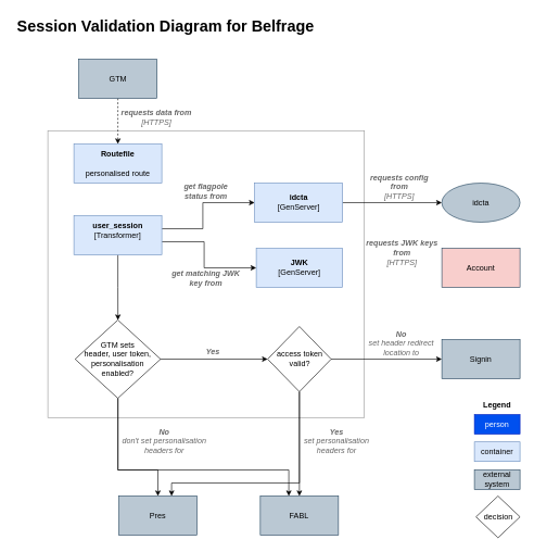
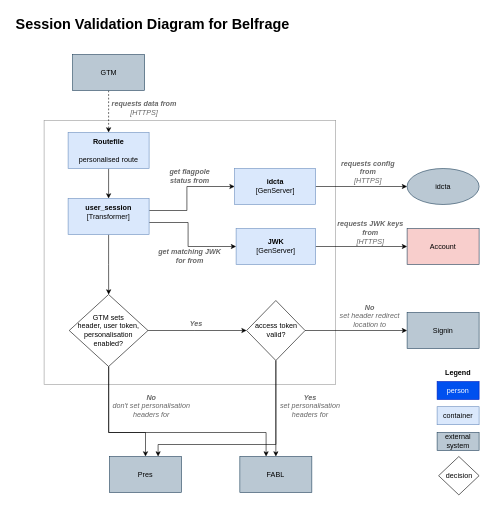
  <mxCell id="0" />
  <mxCell id="1" parent="0" />
  <mxCell id="2" value="" style="rounded=0;whiteSpace=wrap;html=1;fillColor=none;strokeColor=#999999;" parent="1" vertex="1"><mxGeometry x="73" y="200" width="486" height="440" as="geometry" /></mxCell>
  <mxCell id="3" value="&lt;h1&gt;Session Validation Diagram for Belfrage&lt;/h1&gt;&lt;p&gt;&lt;br&gt;&lt;/p&gt;" style="text;html=1;strokeColor=none;fillColor=none;spacing=5;spacingTop=-20;whiteSpace=wrap;overflow=hidden;rounded=0;" parent="1" vertex="1"><mxGeometry x="20.5" y="20" width="505" height="100" as="geometry" /></mxCell>
  <mxCell id="4" value="idcta" style="ellipse;whiteSpace=wrap;html=1;fillColor=#bac8d3;strokeColor=#23445d;" parent="1" vertex="1"><mxGeometry x="678" y="280" width="120" height="60" as="geometry" /></mxCell>
  <mxCell id="5" value="Account" style="rounded=0;whiteSpace=wrap;html=1;fillColor=#f8cecc;strokeColor=#23445d;" parent="1" vertex="1"><mxGeometry x="678" y="380" width="120" height="60" as="geometry" /></mxCell>
  <mxCell id="6" value="&lt;font color=&quot;#666666&quot;&gt;&lt;i&gt;&lt;b&gt;requests JWK keys from&lt;/b&gt;&lt;br&gt;[HTTPS]&lt;/i&gt;&lt;/font&gt;" style="text;html=1;strokeColor=none;fillColor=none;align=center;verticalAlign=middle;whiteSpace=wrap;rounded=0;" parent="1" vertex="1"><mxGeometry x="552" y="377" width="130" height="20" as="geometry" /></mxCell>
  <mxCell id="7" value="&lt;font color=&quot;#666666&quot;&gt;&lt;i&gt;&lt;b&gt;requests config from&lt;/b&gt;&lt;br&gt;[HTTPS]&lt;/i&gt;&lt;/font&gt;" style="text;html=1;strokeColor=none;fillColor=none;align=center;verticalAlign=middle;whiteSpace=wrap;rounded=0;" parent="1" vertex="1"><mxGeometry x="560.25" y="276" width="106" height="20" as="geometry" /></mxCell>
  <mxCell id="8" value="&lt;font color=&quot;#666666&quot;&gt;&lt;i&gt;&lt;b&gt;requests data from&lt;/b&gt;&lt;br&gt;[HTTPS]&lt;/i&gt;&lt;/font&gt;" style="text;html=1;strokeColor=none;fillColor=none;align=center;verticalAlign=middle;whiteSpace=wrap;rounded=0;" parent="1" vertex="1"><mxGeometry x="175" y="169" width="130" height="20" as="geometry" /></mxCell>
  <mxCell id="9" style="edgeStyle=orthogonalEdgeStyle;rounded=0;orthogonalLoop=1;jettySize=auto;html=1;dashed=1;" parent="1" source="43" target="14" edge="1"><mxGeometry relative="1" as="geometry"><Array as="points" /><mxPoint x="269" y="220" as="targetPoint" /><mxPoint x="180.51" y="150" as="sourcePoint" /></mxGeometry></mxCell>
  <mxCell id="10" value="Signin" style="rounded=0;whiteSpace=wrap;html=1;fillColor=#bac8d3;strokeColor=#23445d;" parent="1" vertex="1"><mxGeometry x="678" y="520" width="120" height="60" as="geometry" /></mxCell>
  <mxCell id="11" value="Pres" style="rounded=0;whiteSpace=wrap;html=1;fillColor=#bac8d3;strokeColor=#23445d;" parent="1" vertex="1"><mxGeometry x="182" y="760" width="120" height="60" as="geometry" /></mxCell>
  <mxCell id="12" value="FABL" style="rounded=0;whiteSpace=wrap;html=1;fillColor=#bac8d3;strokeColor=#23445d;" parent="1" vertex="1"><mxGeometry x="399.25" y="760" width="120" height="60" as="geometry" /></mxCell>
+ <mxCell id="13" style="edgeStyle=orthogonalEdgeStyle;rounded=0;orthogonalLoop=1;jettySize=auto;html=1;" parent="1" source="14" target="20" edge="1"><mxGeometry relative="1" as="geometry" /></mxCell>
  <mxCell id="14" value="&lt;b&gt;Routefile&lt;/b&gt;&lt;br&gt;&lt;br&gt;personalised route" style="rounded=0;whiteSpace=wrap;html=1;fillColor=#dae8fc;strokeColor=#6c8ebf;" parent="1" vertex="1"><mxGeometry x="113" y="220" width="135" height="60" as="geometry" /></mxCell>
+ <mxCell id="15" style="edgeStyle=orthogonalEdgeStyle;rounded=0;orthogonalLoop=1;jettySize=auto;html=1;entryX=0;entryY=0.5;entryDx=0;entryDy=0;" parent="1" source="16" target="5" edge="1"><mxGeometry relative="1" as="geometry" /></mxCell>
  <mxCell id="16" value="&lt;b&gt;JWK&lt;br&gt;&lt;/b&gt;[GenServer]&lt;b&gt;&lt;br&gt;&lt;/b&gt;" style="rounded=0;whiteSpace=wrap;html=1;fillColor=#dae8fc;strokeColor=#6c8ebf;" parent="1" vertex="1"><mxGeometry x="393" y="380" width="132.5" height="60" as="geometry" /></mxCell>
  <mxCell id="17" style="edgeStyle=orthogonalEdgeStyle;rounded=0;orthogonalLoop=1;jettySize=auto;html=1;" parent="1" source="20" target="22" edge="1"><mxGeometry relative="1" as="geometry"><Array as="points"><mxPoint x="311" y="350" /><mxPoint x="311" y="310" /></Array></mxGeometry></mxCell>
  <mxCell id="18" style="edgeStyle=orthogonalEdgeStyle;rounded=0;orthogonalLoop=1;jettySize=auto;html=1;" parent="1" source="20" target="16" edge="1"><mxGeometry relative="1" as="geometry"><mxPoint x="393" y="440" as="targetPoint" /><Array as="points"><mxPoint x="313" y="370" /><mxPoint x="313" y="410" /></Array></mxGeometry></mxCell>
  <mxCell id="19" style="edgeStyle=orthogonalEdgeStyle;rounded=0;orthogonalLoop=1;jettySize=auto;html=1;" parent="1" source="20" target="34" edge="1"><mxGeometry relative="1" as="geometry" /></mxCell>
  <mxCell id="20" value="&lt;b&gt;user_session&lt;br&gt;&lt;/b&gt;[Transformer]&lt;br&gt;&amp;nbsp;&lt;br&gt;" style="rounded=0;whiteSpace=wrap;html=1;fillColor=#dae8fc;strokeColor=#6c8ebf;" parent="1" vertex="1"><mxGeometry x="113" y="330" width="135" height="60" as="geometry" /></mxCell>
  <mxCell id="21" style="edgeStyle=orthogonalEdgeStyle;rounded=0;orthogonalLoop=1;jettySize=auto;html=1;entryX=0;entryY=0.5;entryDx=0;entryDy=0;" parent="1" source="22" target="4" edge="1"><mxGeometry relative="1" as="geometry" /></mxCell>
  <mxCell id="22" value="&lt;b&gt;idcta&lt;/b&gt;&lt;br&gt;[GenServer]" style="rounded=0;whiteSpace=wrap;html=1;fillColor=#dae8fc;strokeColor=#6c8ebf;" parent="1" vertex="1"><mxGeometry x="390.5" y="280" width="135" height="60" as="geometry" /></mxCell>
  <mxCell id="23" value="&lt;font color=&quot;#666666&quot;&gt;&lt;i&gt;&lt;b&gt;get flagpole&lt;br&gt;status&amp;nbsp;from&lt;/b&gt;&lt;br&gt;&lt;/i&gt;&lt;/font&gt;" style="text;html=1;strokeColor=none;fillColor=none;align=center;verticalAlign=middle;whiteSpace=wrap;rounded=0;" parent="1" vertex="1"><mxGeometry x="251" y="282" width="130" height="20" as="geometry" /></mxCell>
- <mxCell id="24" value="&lt;font color=&quot;#666666&quot;&gt;&lt;i&gt;&lt;b&gt;get matching JWK&lt;br&gt;key from&lt;/b&gt;&lt;br&gt;&lt;/i&gt;&lt;/font&gt;" style="text;html=1;strokeColor=none;fillColor=none;align=center;verticalAlign=middle;whiteSpace=wrap;rounded=0;" parent="1" vertex="1"><mxGeometry x="251" y="416" width="130" height="20" as="geometry" /></mxCell>
+ <mxCell id="24" value="&lt;font color=&quot;#666666&quot;&gt;&lt;i&gt;&lt;b&gt;get matching JWK&lt;br&gt;for from&lt;/b&gt;&lt;br&gt;&lt;/i&gt;&lt;/font&gt;" style="text;html=1;strokeColor=none;fillColor=none;align=center;verticalAlign=middle;whiteSpace=wrap;rounded=0;" parent="1" vertex="1"><mxGeometry x="251" y="416" width="130" height="20" as="geometry" /></mxCell>
  <mxCell id="25" value="&lt;font color=&quot;#666666&quot;&gt;&lt;i&gt;&lt;b&gt;No&lt;/b&gt;&lt;br&gt;set header redirect location to&lt;br&gt;&lt;/i&gt;&lt;/font&gt;" style="text;html=1;strokeColor=none;fillColor=none;align=center;verticalAlign=middle;whiteSpace=wrap;rounded=0;" parent="1" vertex="1"><mxGeometry x="549.25" y="516" width="133.75" height="20" as="geometry" /></mxCell>
  <mxCell id="26" value="&lt;font color=&quot;#666666&quot;&gt;&lt;i&gt;&lt;b&gt;Yes&lt;/b&gt;&lt;br&gt;set personalisation headers for&lt;br&gt;&lt;/i&gt;&lt;/font&gt;" style="text;html=1;strokeColor=none;fillColor=none;align=center;verticalAlign=middle;whiteSpace=wrap;rounded=0;" parent="1" vertex="1"><mxGeometry x="461" y="666" width="111" height="20" as="geometry" /></mxCell>
  <mxCell id="27" style="edgeStyle=orthogonalEdgeStyle;rounded=0;orthogonalLoop=1;jettySize=auto;html=1;entryX=0;entryY=0.5;entryDx=0;entryDy=0;" parent="1" source="30" target="10" edge="1"><mxGeometry relative="1" as="geometry" /></mxCell>
  <mxCell id="28" style="edgeStyle=orthogonalEdgeStyle;rounded=0;orthogonalLoop=1;jettySize=auto;html=1;" parent="1" source="30" target="11" edge="1"><mxGeometry relative="1" as="geometry"><Array as="points"><mxPoint x="459" y="740" /><mxPoint x="263" y="740" /></Array></mxGeometry></mxCell>
  <mxCell id="29" style="edgeStyle=orthogonalEdgeStyle;rounded=0;orthogonalLoop=1;jettySize=auto;html=1;" parent="1" source="30" target="12" edge="1"><mxGeometry relative="1" as="geometry"><Array as="points"><mxPoint x="459" y="800" /><mxPoint x="459" y="800" /></Array></mxGeometry></mxCell>
  <mxCell id="30" value="access token valid?" style="rhombus;whiteSpace=wrap;html=1;" parent="1" vertex="1"><mxGeometry x="410.5" y="500" width="97.5" height="100" as="geometry" /></mxCell>
  <mxCell id="31" style="edgeStyle=orthogonalEdgeStyle;rounded=0;orthogonalLoop=1;jettySize=auto;html=1;" parent="1" source="34" target="30" edge="1"><mxGeometry relative="1" as="geometry"><Array as="points"><mxPoint x="323" y="550" /><mxPoint x="323" y="550" /></Array></mxGeometry></mxCell>
  <mxCell id="32" style="edgeStyle=orthogonalEdgeStyle;rounded=0;orthogonalLoop=1;jettySize=auto;html=1;" parent="1" source="34" target="11" edge="1"><mxGeometry relative="1" as="geometry"><Array as="points"><mxPoint x="181" y="720" /><mxPoint x="242" y="720" /></Array></mxGeometry></mxCell>
  <mxCell id="33" style="edgeStyle=orthogonalEdgeStyle;rounded=0;orthogonalLoop=1;jettySize=auto;html=1;" parent="1" source="34" target="12" edge="1"><mxGeometry relative="1" as="geometry"><Array as="points"><mxPoint x="181" y="720" /><mxPoint x="443" y="720" /></Array></mxGeometry></mxCell>
  <mxCell id="34" value="GTM sets&lt;br&gt;header, user token,&lt;br&gt;personalisation&lt;br&gt;enabled?" style="rhombus;whiteSpace=wrap;html=1;" parent="1" vertex="1"><mxGeometry x="114.89" y="490" width="131.25" height="120" as="geometry" /></mxCell>
  <mxCell id="35" value="&lt;font color=&quot;#666666&quot;&gt;&lt;i&gt;&lt;b&gt;No&lt;/b&gt;&lt;br&gt;don't set personalisation&lt;br&gt;headers for&lt;br&gt;&lt;/i&gt;&lt;/font&gt;" style="text;html=1;strokeColor=none;fillColor=none;align=center;verticalAlign=middle;whiteSpace=wrap;rounded=0;" parent="1" vertex="1"><mxGeometry x="182" y="666" width="140" height="20" as="geometry" /></mxCell>
  <mxCell id="36" value="&lt;font color=&quot;#666666&quot;&gt;&lt;i&gt;&lt;b&gt;Yes&lt;/b&gt;&lt;br&gt;&lt;/i&gt;&lt;/font&gt;" style="text;html=1;strokeColor=none;fillColor=none;align=center;verticalAlign=middle;whiteSpace=wrap;rounded=0;" parent="1" vertex="1"><mxGeometry x="309.25" y="528.5" width="35" height="20" as="geometry" /></mxCell>
  <mxCell id="37" style="edgeStyle=orthogonalEdgeStyle;rounded=0;orthogonalLoop=1;jettySize=auto;html=1;exitX=0.5;exitY=1;exitDx=0;exitDy=0;" parent="1" source="26" target="26" edge="1"><mxGeometry relative="1" as="geometry" /></mxCell>
  <mxCell id="38" value="decision" style="rhombus;whiteSpace=wrap;html=1;" parent="1" vertex="1"><mxGeometry x="730.5" y="760" width="67.5" height="64" as="geometry" /></mxCell>
  <mxCell id="39" value="container" style="rounded=0;whiteSpace=wrap;html=1;fillColor=#dae8fc;strokeColor=#6c8ebf;" parent="1" vertex="1"><mxGeometry x="728" y="677" width="70" height="30" as="geometry" /></mxCell>
  <mxCell id="40" value="person" style="rounded=0;whiteSpace=wrap;html=1;fillColor=#0050ef;strokeColor=#001DBC;fontColor=#ffffff;" parent="1" vertex="1"><mxGeometry x="728" y="635" width="70" height="30" as="geometry" /></mxCell>
  <mxCell id="41" value="external system" style="rounded=0;whiteSpace=wrap;html=1;fillColor=#bac8d3;strokeColor=#23445d;" parent="1" vertex="1"><mxGeometry x="728" y="720" width="70" height="30" as="geometry" /></mxCell>
  <mxCell id="42" value="&lt;b&gt;Legend&lt;/b&gt;" style="text;html=1;strokeColor=none;fillColor=none;align=center;verticalAlign=middle;whiteSpace=wrap;rounded=0;" parent="1" vertex="1"><mxGeometry x="728" y="610" width="70" height="20" as="geometry" /></mxCell>
  <mxCell id="43" value="GTM" style="rounded=0;whiteSpace=wrap;html=1;fillColor=#bac8d3;strokeColor=#23445d;" parent="1" vertex="1"><mxGeometry x="120.52" y="90" width="120" height="60" as="geometry" /></mxCell>
